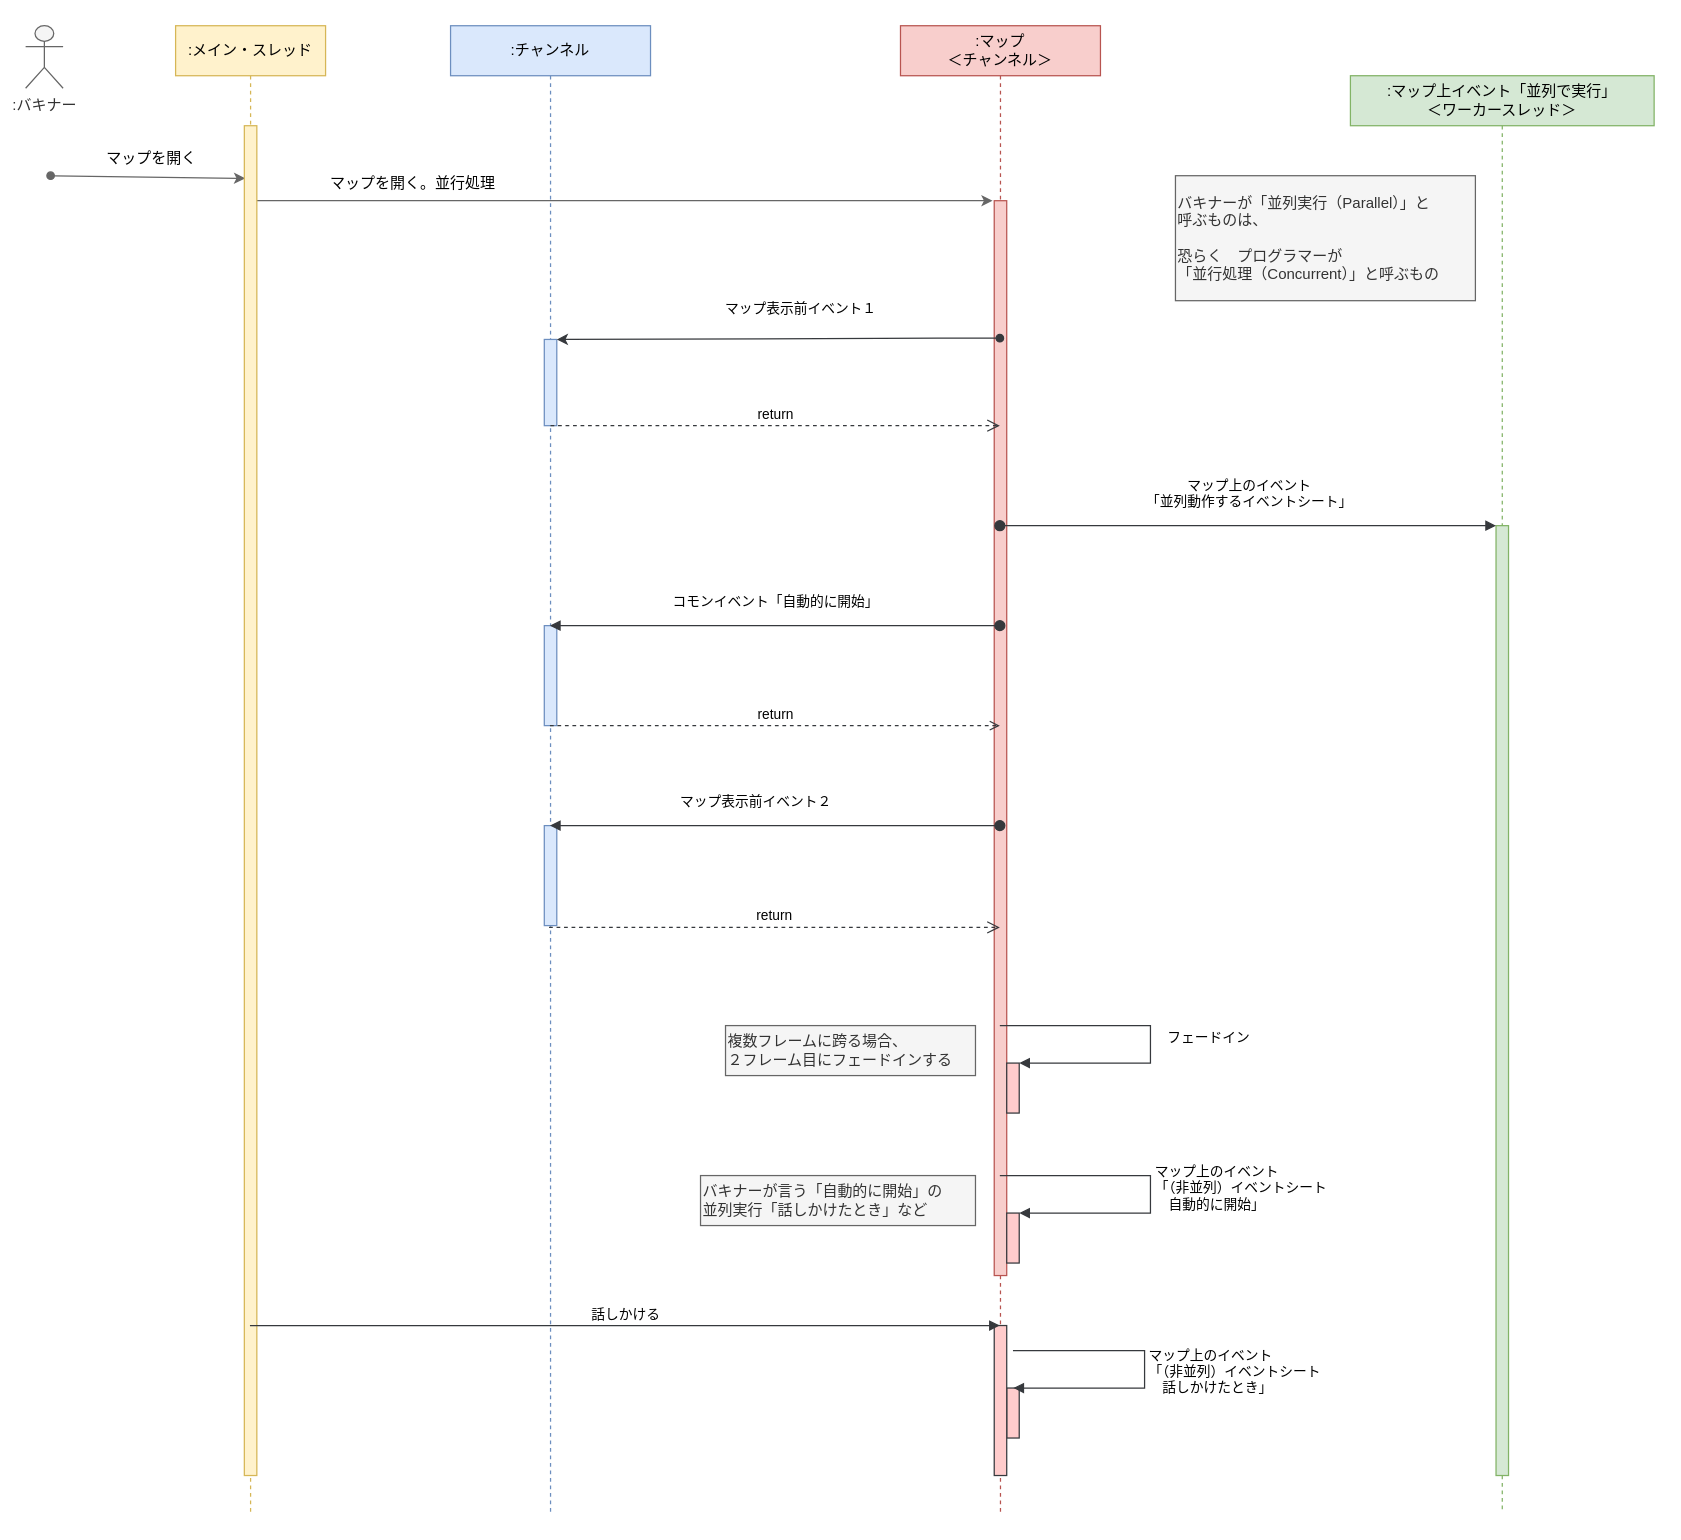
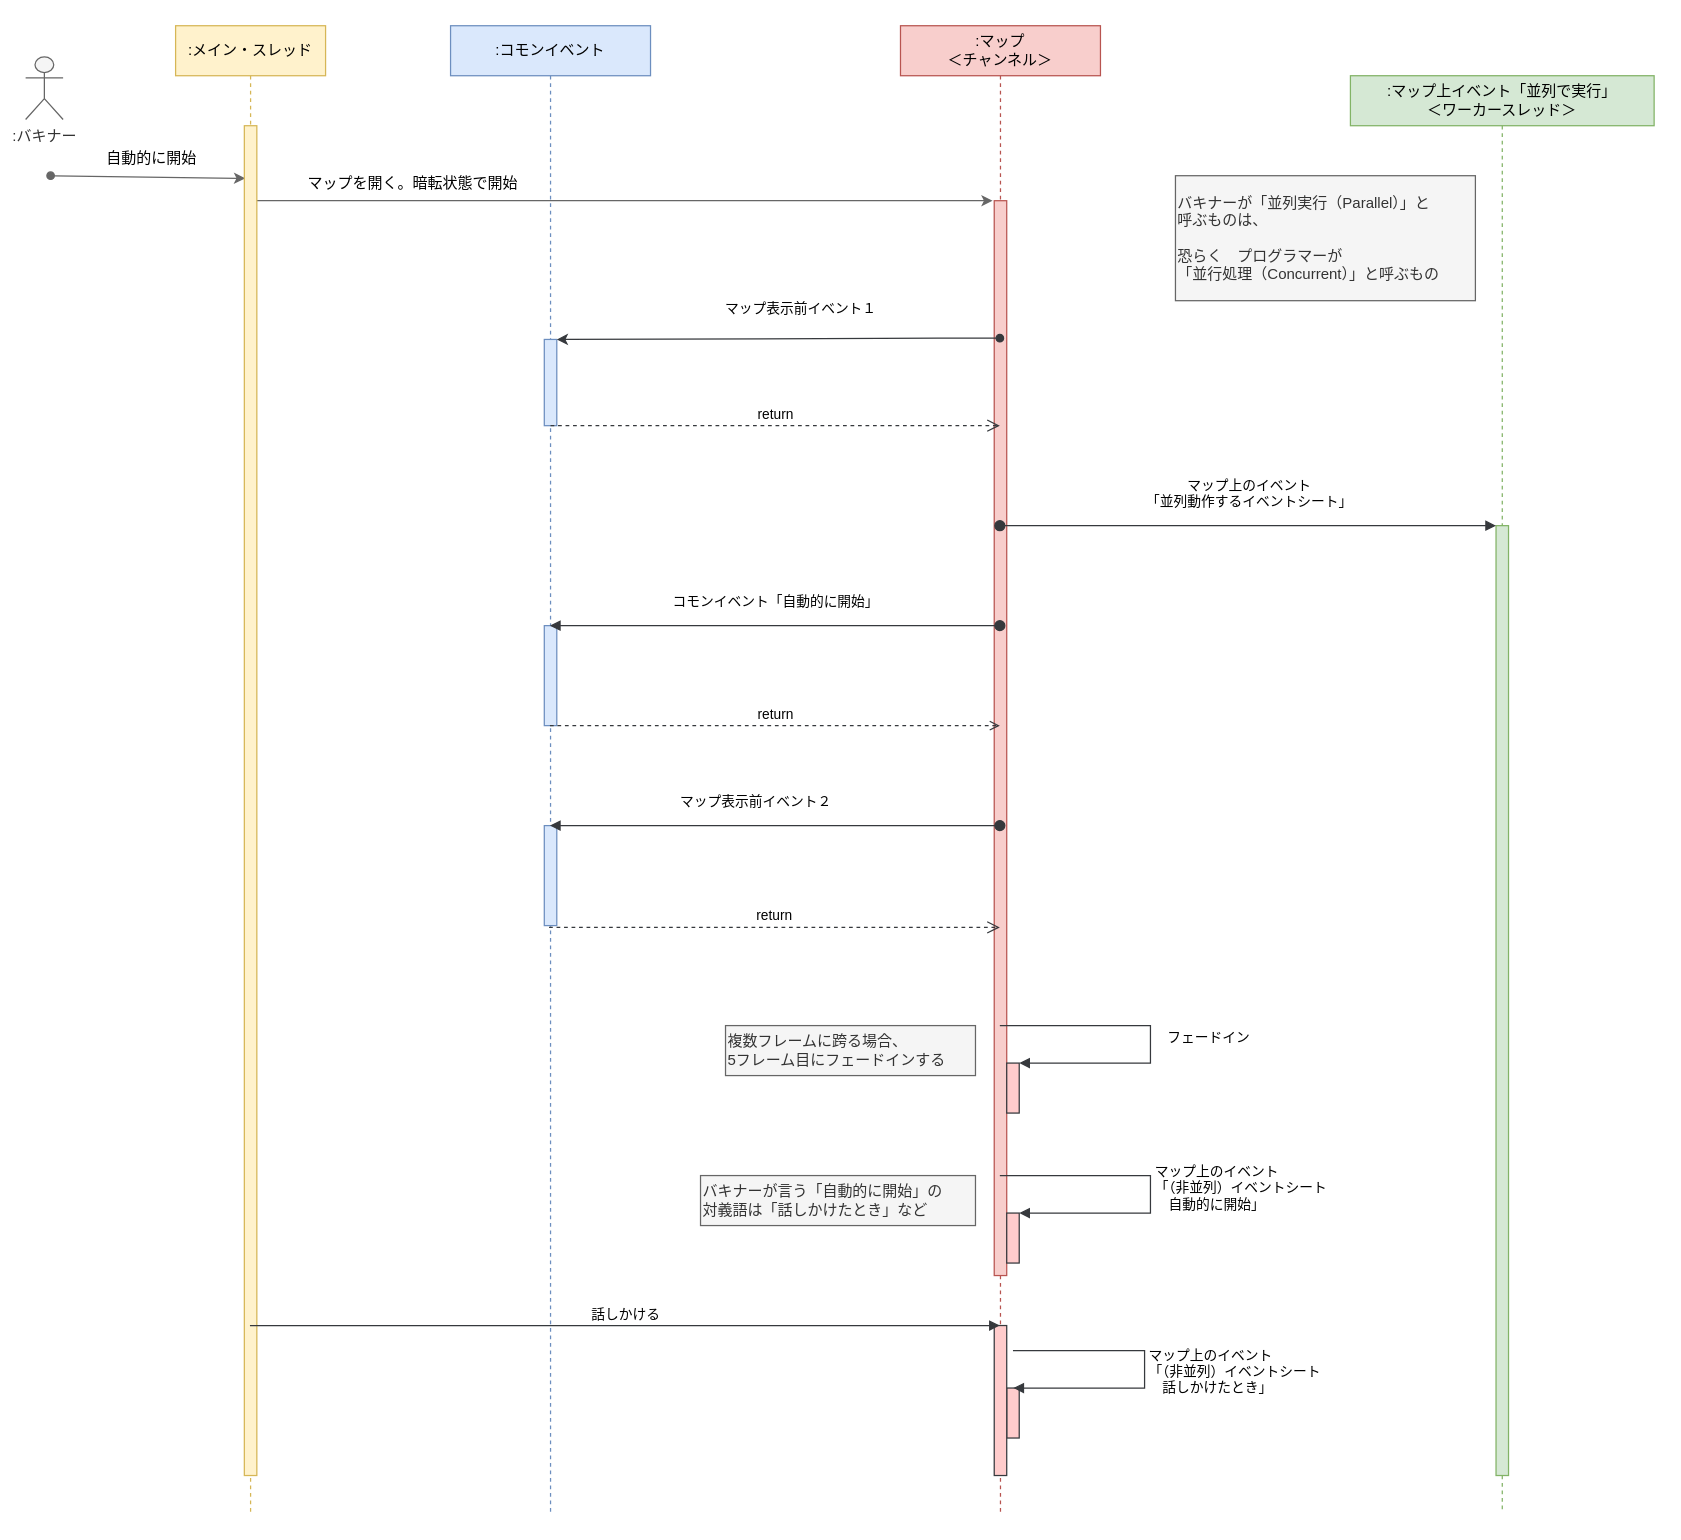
  <mxCell id="0" />
  <mxCell id="1" parent="0" />
- <mxCell id="2" value=":バキナー" style="shape=umlActor;verticalLabelPosition=bottom;verticalAlign=top;html=1;outlineConnect=0;fillColor=#f5f5f5;fontColor=#333333;strokeColor=#666666;" vertex="1" parent="1"><mxGeometry x="20" y="20" width="30" height="50" as="geometry" /></mxCell>
+ <mxCell id="2" value=":バキナー" style="shape=umlActor;verticalLabelPosition=bottom;verticalAlign=top;html=1;outlineConnect=0;fillColor=#f5f5f5;fontColor=#333333;strokeColor=#666666;" vertex="1" parent="1"><mxGeometry x="20" y="45" width="30" height="50" as="geometry" /></mxCell>
  <mxCell id="3" value="" style="endArrow=classic;html=1;startArrow=oval;startFill=1;endFill=1;fillColor=#f5f5f5;strokeColor=#666666;entryX=0.067;entryY=0.039;entryDx=0;entryDy=0;entryPerimeter=0;" edge="1" parent="1" target="8"><mxGeometry width="50" height="50" relative="1" as="geometry"><mxPoint x="40" y="140" as="sourcePoint" /><mxPoint x="220" y="220" as="targetPoint" /></mxGeometry></mxCell>
- <mxCell id="4" value="マップを開く" style="text;html=1;align=center;verticalAlign=middle;whiteSpace=wrap;rounded=0;fillColor=none;fontColor=#000000;" vertex="1" parent="1"><mxGeometry x="76" y="116" width="90" height="20" as="geometry" /></mxCell>
+ <mxCell id="4" value="自動的に開始" style="text;html=1;align=center;verticalAlign=middle;whiteSpace=wrap;rounded=0;fillColor=none;fontColor=#000000;" vertex="1" parent="1"><mxGeometry x="76" y="116" width="90" height="20" as="geometry" /></mxCell>
  <mxCell id="5" value="" style="endArrow=classic;html=1;startArrow=oval;startFill=1;endFill=1;entryX=-0.129;entryY=0;entryDx=0;entryDy=0;entryPerimeter=0;fillColor=#f5f5f5;strokeColor=#666666;" edge="1" parent="1" source="7" target="10"><mxGeometry width="50" height="50" relative="1" as="geometry"><mxPoint x="250" y="260" as="sourcePoint" /><mxPoint x="410" y="260" as="targetPoint" /></mxGeometry></mxCell>
- <mxCell id="6" value="マップを開く。並行処理" style="text;html=1;fillColor=none;align=center;verticalAlign=middle;whiteSpace=wrap;rounded=0;fontColor=#000000;" vertex="1" parent="1"><mxGeometry x="240" y="136" width="180" height="20" as="geometry" /></mxCell>
+ <mxCell id="6" value="マップを開く。暗転状態で開始" style="text;html=1;fillColor=none;align=center;verticalAlign=middle;whiteSpace=wrap;rounded=0;fontColor=#000000;" vertex="1" parent="1"><mxGeometry x="240" y="136" width="180" height="20" as="geometry" /></mxCell>
  <mxCell id="7" value="&lt;font color=&quot;#000000&quot;&gt;:メイン・スレッド&lt;/font&gt;" style="shape=umlLifeline;perimeter=lifelinePerimeter;whiteSpace=wrap;html=1;container=1;collapsible=0;recursiveResize=0;outlineConnect=0;fillColor=#fff2cc;strokeColor=#d6b656;" vertex="1" parent="1"><mxGeometry x="140" y="20" width="120" height="1190" as="geometry" /></mxCell>
  <mxCell id="8" value="" style="html=1;points=[];perimeter=orthogonalPerimeter;fillColor=#fff2cc;strokeColor=#d6b656;" vertex="1" parent="7"><mxGeometry x="55" y="80" width="10" height="1080" as="geometry" /></mxCell>
  <mxCell id="9" value="&lt;font color=&quot;#000000&quot;&gt;:マップ&lt;br&gt;＜チャンネル＞&lt;/font&gt;" style="shape=umlLifeline;perimeter=lifelinePerimeter;whiteSpace=wrap;html=1;container=1;collapsible=0;recursiveResize=0;outlineConnect=0;fillColor=#f8cecc;strokeColor=#b85450;size=40;" vertex="1" parent="1"><mxGeometry x="720" y="20" width="160" height="1190" as="geometry" /></mxCell>
  <mxCell id="10" value="" style="html=1;points=[];perimeter=orthogonalPerimeter;fillColor=#f8cecc;strokeColor=#b85450;" vertex="1" parent="9"><mxGeometry x="75" y="140" width="10" height="860" as="geometry" /></mxCell>
  <mxCell id="11" value="" style="html=1;points=[];perimeter=orthogonalPerimeter;fillColor=#ffcccc;strokeColor=#36393d;" vertex="1" parent="9"><mxGeometry x="85" y="830" width="10" height="40" as="geometry" /></mxCell>
  <mxCell id="12" value="" style="html=1;points=[];perimeter=orthogonalPerimeter;fillColor=#ffcccc;strokeColor=#36393d;" vertex="1" parent="9"><mxGeometry x="85.0" y="950" width="10" height="40" as="geometry" /></mxCell>
  <mxCell id="13" value="マップ上のイベント&lt;br&gt;「（非並列）イベントシート&lt;br&gt;　自動的に開始」" style="edgeStyle=orthogonalEdgeStyle;html=1;align=left;spacingLeft=2;endArrow=block;rounded=0;labelBackgroundColor=none;fontColor=#000000;fillColor=#eeeeee;strokeColor=#36393d;" edge="1" parent="9" source="9" target="12"><mxGeometry x="0.017" relative="1" as="geometry"><mxPoint x="244.999" y="919.999" as="sourcePoint" /><Array as="points"><mxPoint x="200" y="920" /><mxPoint x="200" y="950" /></Array><mxPoint x="270" y="950" as="targetPoint" /><mxPoint as="offset" /></mxGeometry></mxCell>
  <mxCell id="14" value="フェードイン" style="edgeStyle=orthogonalEdgeStyle;html=1;align=left;spacingLeft=2;endArrow=block;rounded=0;labelBackgroundColor=none;fontColor=#000000;fillColor=#eeeeee;strokeColor=#36393d;" edge="1" parent="9" source="9" target="11"><mxGeometry x="0.019" y="10" relative="1" as="geometry"><mxPoint x="125" y="760" as="sourcePoint" /><Array as="points"><mxPoint x="200" y="800" /><mxPoint x="200" y="830" /></Array><mxPoint x="134.82" y="830" as="targetPoint" /><mxPoint as="offset" /></mxGeometry></mxCell>
  <mxCell id="15" value="" style="html=1;points=[];perimeter=orthogonalPerimeter;fillColor=#ffcccc;strokeColor=#36393d;" vertex="1" parent="9"><mxGeometry x="85" y="1090" width="10" height="40" as="geometry" /></mxCell>
  <mxCell id="16" value="マップ上のイベント&lt;br&gt;「（非並列）イベントシート&lt;br&gt;　話しかけたとき」" style="edgeStyle=orthogonalEdgeStyle;html=1;align=left;spacingLeft=2;endArrow=block;rounded=0;labelBackgroundColor=none;fontColor=#000000;fillColor=#eeeeee;strokeColor=#36393d;" edge="1" parent="9"><mxGeometry x="0.017" relative="1" as="geometry"><mxPoint x="90" y="1060" as="sourcePoint" /><Array as="points"><mxPoint x="195.3" y="1059.96" /><mxPoint x="195.3" y="1089.96" /></Array><mxPoint x="90.3" y="1090.0" as="targetPoint" /><mxPoint as="offset" /></mxGeometry></mxCell>
  <mxCell id="17" value="" style="html=1;points=[];perimeter=orthogonalPerimeter;fillColor=#ffcccc;strokeColor=#36393d;" vertex="1" parent="9"><mxGeometry x="75" y="1040" width="10" height="120" as="geometry" /></mxCell>
  <mxCell id="18" value="&lt;font color=&quot;#000000&quot;&gt;:マップ上イベント「並列で実行」&lt;br&gt;＜ワーカースレッド＞&lt;br&gt;&lt;/font&gt;" style="shape=umlLifeline;perimeter=lifelinePerimeter;whiteSpace=wrap;html=1;container=1;collapsible=0;recursiveResize=0;outlineConnect=0;fillColor=#d5e8d4;strokeColor=#82b366;size=40;" vertex="1" parent="1"><mxGeometry x="1080" y="60" width="243" height="1150" as="geometry" /></mxCell>
  <mxCell id="19" value="" style="html=1;points=[];perimeter=orthogonalPerimeter;fillColor=#d5e8d4;strokeColor=#82b366;" vertex="1" parent="18"><mxGeometry x="116.5" y="360" width="10" height="760" as="geometry" /></mxCell>
  <mxCell id="20" value="バキナーが「並列実行（Parallel）」と&lt;br&gt;呼ぶものは、&lt;br&gt;&lt;br&gt;恐らく　プログラマーが&lt;br&gt;「並行処理（Concurrent）」と呼ぶもの" style="text;html=1;align=left;verticalAlign=middle;whiteSpace=wrap;rounded=0;fillColor=#f5f5f5;fontColor=#333333;strokeColor=#666666;" vertex="1" parent="18"><mxGeometry x="-140" y="80" width="240" height="100" as="geometry" /></mxCell>
- <mxCell id="21" value=":チャンネル" style="shape=umlLifeline;perimeter=lifelinePerimeter;whiteSpace=wrap;html=1;container=1;collapsible=0;recursiveResize=0;outlineConnect=0;fillColor=#dae8fc;strokeColor=#6c8ebf;fontColor=#000000;" vertex="1" parent="1"><mxGeometry x="360" y="20" width="160" height="1190" as="geometry" /></mxCell>
+ <mxCell id="21" value=":コモンイベント" style="shape=umlLifeline;perimeter=lifelinePerimeter;whiteSpace=wrap;html=1;container=1;collapsible=0;recursiveResize=0;outlineConnect=0;fillColor=#dae8fc;strokeColor=#6c8ebf;fontColor=#000000;" vertex="1" parent="1"><mxGeometry x="360" y="20" width="160" height="1190" as="geometry" /></mxCell>
  <mxCell id="22" value="" style="html=1;points=[];perimeter=orthogonalPerimeter;fillColor=#dae8fc;strokeColor=#6c8ebf;" vertex="1" parent="21"><mxGeometry x="75" y="640" width="10" height="80" as="geometry" /></mxCell>
  <mxCell id="23" value="" style="html=1;points=[];perimeter=orthogonalPerimeter;fillColor=#dae8fc;strokeColor=#6c8ebf;" vertex="1" parent="21"><mxGeometry x="75" y="480" width="10" height="80" as="geometry" /></mxCell>
  <mxCell id="24" value="" style="html=1;points=[];perimeter=orthogonalPerimeter;fillColor=#dae8fc;strokeColor=#6c8ebf;" vertex="1" parent="21"><mxGeometry x="75" y="251" width="10" height="69" as="geometry" /></mxCell>
  <mxCell id="25" value="マップ表示前イベント１" style="html=1;verticalAlign=bottom;startArrow=none;startFill=1;endArrow=block;startSize=8;labelBackgroundColor=none;fontColor=#000000;fillColor=#eeeeee;strokeColor=#36393d;" edge="1" parent="21" source="24" target="21"><mxGeometry x="NaN" y="206" width="60" relative="1" as="geometry"><mxPoint x="220" y="250" as="sourcePoint" /><mxPoint x="210.012" y="250" as="targetPoint" /><Array as="points" /><mxPoint x="200" y="-51" as="offset" /></mxGeometry></mxCell>
  <mxCell id="26" value="return" style="html=1;verticalAlign=bottom;endArrow=open;dashed=1;endSize=8;labelBackgroundColor=none;fontColor=#000000;exitX=0.5;exitY=1;exitDx=0;exitDy=0;exitPerimeter=0;fillColor=#eeeeee;strokeColor=#36393d;" edge="1" parent="1" source="24" target="9"><mxGeometry relative="1" as="geometry"><mxPoint x="920" y="320" as="sourcePoint" /><mxPoint x="840" y="320" as="targetPoint" /><mxPoint as="offset" /></mxGeometry></mxCell>
  <mxCell id="27" value="マップ上のイベント&lt;br&gt;「並列動作するイベントシート」" style="html=1;verticalAlign=bottom;startArrow=oval;startFill=1;endArrow=block;startSize=8;labelBackgroundColor=none;fontColor=#000000;fillColor=#eeeeee;strokeColor=#36393d;" edge="1" parent="1" source="9" target="19"><mxGeometry x="0.001" y="10" width="60" relative="1" as="geometry"><mxPoint x="925" y="381" as="sourcePoint" /><mxPoint x="1175.85" y="430" as="targetPoint" /><mxPoint as="offset" /><Array as="points"><mxPoint x="1030" y="420" /></Array></mxGeometry></mxCell>
  <mxCell id="28" value="return" style="html=1;verticalAlign=bottom;endArrow=open;dashed=1;labelBackgroundColor=none;fontColor=#000000;fillColor=#eeeeee;strokeColor=#36393d;" edge="1" parent="1" source="21" target="9"><mxGeometry relative="1" as="geometry"><mxPoint x="999.98" y="620" as="sourcePoint" /><mxPoint x="600" y="620" as="targetPoint" /><mxPoint as="offset" /><Array as="points"><mxPoint x="770" y="580" /></Array></mxGeometry></mxCell>
  <mxCell id="29" value="return" style="html=1;verticalAlign=bottom;endArrow=open;dashed=1;endSize=8;labelBackgroundColor=none;fontColor=#000000;fillColor=#eeeeee;strokeColor=#36393d;exitX=0.38;exitY=1.018;exitDx=0;exitDy=0;exitPerimeter=0;" edge="1" parent="1" source="22" target="9"><mxGeometry relative="1" as="geometry"><mxPoint x="1009.5" y="630" as="sourcePoint" /><mxPoint x="610" y="630" as="targetPoint" /><mxPoint as="offset" /></mxGeometry></mxCell>
  <mxCell id="30" value="マップ表示前イベント２" style="html=1;verticalAlign=bottom;startArrow=oval;startFill=1;endArrow=block;startSize=8;labelBackgroundColor=none;fontColor=#000000;fillColor=#eeeeee;strokeColor=#36393d;" edge="1" parent="1" source="9" target="21"><mxGeometry x="0.09" y="-10" width="60" relative="1" as="geometry"><mxPoint x="640" y="510" as="sourcePoint" /><mxPoint x="635" y="510" as="targetPoint" /><mxPoint as="offset" /><Array as="points"><mxPoint x="720" y="660" /></Array></mxGeometry></mxCell>
  <mxCell id="31" value="コモンイベント「自動的に開始」" style="html=1;verticalAlign=bottom;startArrow=oval;startFill=1;endArrow=block;startSize=8;labelBackgroundColor=none;fontColor=#000000;fillColor=#eeeeee;strokeColor=#36393d;" edge="1" parent="1" source="9" target="21"><mxGeometry x="-0.001" y="-10" width="60" relative="1" as="geometry"><mxPoint x="630" y="700" as="sourcePoint" /><mxPoint x="625" y="700" as="targetPoint" /><mxPoint as="offset" /><Array as="points"><mxPoint x="660" y="500" /></Array></mxGeometry></mxCell>
  <mxCell id="32" value="" style="html=1;verticalAlign=bottom;startArrow=oval;startFill=1;endArrow=classic;labelBackgroundColor=none;fontColor=#000000;fillColor=#eeeeee;strokeColor=#36393d;endFill=1;" edge="1" parent="1" source="9" target="24"><mxGeometry x="0.09" y="-10" width="60" relative="1" as="geometry"><mxPoint x="919.5" y="300" as="sourcePoint" /><mxPoint x="479.912" y="300" as="targetPoint" /><Array as="points"><mxPoint x="760" y="270" /></Array><mxPoint as="offset" /></mxGeometry></mxCell>
- <mxCell id="33" value="複数フレームに跨る場合、&lt;br&gt;２フレーム目にフェードインする" style="text;html=1;align=left;verticalAlign=middle;whiteSpace=wrap;rounded=0;fillColor=#f5f5f5;fontColor=#333333;strokeColor=#666666;" vertex="1" parent="1"><mxGeometry x="580" y="820" width="200" height="40" as="geometry" /></mxCell>
- <mxCell id="34" value="バキナーが言う「自動的に開始」の&lt;br&gt;並列実行「話しかけたとき」など" style="text;html=1;align=left;verticalAlign=middle;whiteSpace=wrap;rounded=0;fillColor=#f5f5f5;fontColor=#333333;strokeColor=#666666;" vertex="1" parent="1"><mxGeometry x="560" y="940" width="220" height="40" as="geometry" /></mxCell>
+ <mxCell id="33" value="複数フレームに跨る場合、&lt;br&gt;5フレーム目にフェードインする" style="text;html=1;align=left;verticalAlign=middle;whiteSpace=wrap;rounded=0;fillColor=#f5f5f5;fontColor=#333333;strokeColor=#666666;" vertex="1" parent="1"><mxGeometry x="580" y="820" width="200" height="40" as="geometry" /></mxCell>
+ <mxCell id="34" value="バキナーが言う「自動的に開始」の&lt;br&gt;対義語は「話しかけたとき」など" style="text;html=1;align=left;verticalAlign=middle;whiteSpace=wrap;rounded=0;fillColor=#f5f5f5;fontColor=#333333;strokeColor=#666666;" vertex="1" parent="1"><mxGeometry x="560" y="940" width="220" height="40" as="geometry" /></mxCell>
  <mxCell id="35" value="話しかける" style="html=1;verticalAlign=bottom;endArrow=block;labelBackgroundColor=none;fontColor=#000000;fillColor=#eeeeee;strokeColor=#36393d;" edge="1" parent="1" source="7" target="9"><mxGeometry width="80" relative="1" as="geometry"><mxPoint x="270" y="1090" as="sourcePoint" /><mxPoint x="690" y="1090" as="targetPoint" /><Array as="points"><mxPoint x="560" y="1060" /></Array></mxGeometry></mxCell>
